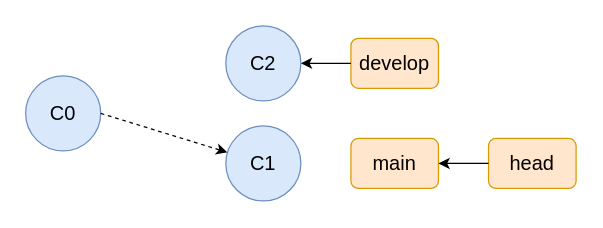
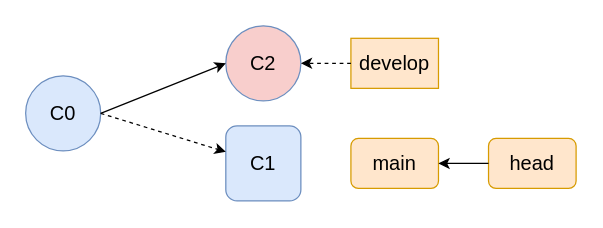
  <mxCell id="0" />
  <mxCell id="1" parent="0" />
  <mxCell id="2" value="&lt;font style=&quot;font-size: 16px&quot;&gt;C0&lt;/font&gt;" style="ellipse;whiteSpace=wrap;html=1;fillColor=#dae8fc;strokeColor=#6c8ebf;" vertex="1" parent="1"><mxGeometry x="20" y="60" width="60" height="60" as="geometry" /></mxCell>
- <mxCell id="3" value="&lt;font style=&quot;font-size: 16px&quot;&gt;C1&lt;/font&gt;" style="ellipse;whiteSpace=wrap;html=1;fillColor=#dae8fc;strokeColor=#6c8ebf;" vertex="1" parent="1"><mxGeometry x="180" y="100" width="60" height="60" as="geometry" /></mxCell>
- <mxCell id="4" value="&lt;font style=&quot;font-size: 16px&quot;&gt;C2&lt;/font&gt;" style="ellipse;whiteSpace=wrap;html=1;fillColor=#dae8fc;strokeColor=#6c8ebf;" vertex="1" parent="1"><mxGeometry x="180" y="20" width="60" height="60" as="geometry" /></mxCell>
+ <mxCell id="3" value="&lt;font style=&quot;font-size: 16px&quot;&gt;C1&lt;/font&gt;" style="whiteSpace=wrap;html=1;fillColor=#dae8fc;strokeColor=#6c8ebf;rounded=1;" vertex="1" parent="1"><mxGeometry x="180" y="100" width="60" height="60" as="geometry" /></mxCell>
+ <mxCell id="4" value="&lt;font style=&quot;font-size: 16px&quot;&gt;C2&lt;/font&gt;" style="ellipse;whiteSpace=wrap;html=1;fillColor=#f8cecc;strokeColor=#6c8ebf;" vertex="1" parent="1"><mxGeometry x="180" y="20" width="60" height="60" as="geometry" /></mxCell>
  <mxCell id="5" value="" style="endArrow=classic;html=1;exitX=1;exitY=0.5;exitDx=0;exitDy=0;dashed=1;" edge="1" parent="1" source="2" target="3"><mxGeometry width="50" height="50" relative="1" as="geometry"><mxPoint x="300" y="360" as="sourcePoint" /><mxPoint x="350" y="310" as="targetPoint" /></mxGeometry></mxCell>
+ <mxCell id="6" value="" style="endArrow=classic;html=1;entryX=0;entryY=0.5;entryDx=0;entryDy=0;exitX=1;exitY=0.5;exitDx=0;exitDy=0;" edge="1" parent="1" source="2" target="4"><mxGeometry width="50" height="50" relative="1" as="geometry"><mxPoint x="60" y="130" as="sourcePoint" /><mxPoint x="60" y="230" as="targetPoint" /></mxGeometry></mxCell>
  <mxCell id="7" value="&lt;font style=&quot;font-size: 16px&quot;&gt;main&lt;/font&gt;" style="rounded=1;whiteSpace=wrap;html=1;fillColor=#ffe6cc;strokeColor=#d79b00;" vertex="1" parent="1"><mxGeometry x="280" y="110" width="70" height="40" as="geometry" /></mxCell>
  <mxCell id="8" value="&lt;font style=&quot;font-size: 16px&quot;&gt;head&lt;/font&gt;" style="rounded=1;whiteSpace=wrap;html=1;fillColor=#ffe6cc;strokeColor=#d79b00;" vertex="1" parent="1"><mxGeometry x="390" y="110" width="70" height="40" as="geometry" /></mxCell>
  <mxCell id="9" value="" style="endArrow=classic;html=1;entryX=1;entryY=0.5;entryDx=0;entryDy=0;exitX=0;exitY=0.5;exitDx=0;exitDy=0;" edge="1" parent="1" source="8" target="7"><mxGeometry width="50" height="50" relative="1" as="geometry"><mxPoint x="390" y="140" as="sourcePoint" /><mxPoint x="50" y="344" as="targetPoint" /></mxGeometry></mxCell>
- <mxCell id="10" value="&lt;font style=&quot;font-size: 16px&quot;&gt;develop&lt;/font&gt;" style="rounded=1;whiteSpace=wrap;html=1;fillColor=#ffe6cc;strokeColor=#d79b00;" vertex="1" parent="1"><mxGeometry x="280" y="30" width="70" height="40" as="geometry" /></mxCell>
- <mxCell id="11" value="" style="endArrow=classic;html=1;exitX=0;exitY=0.5;exitDx=0;exitDy=0;entryX=1;entryY=0.5;entryDx=0;entryDy=0;" edge="1" parent="1" source="10" target="4"><mxGeometry width="50" height="50" relative="1" as="geometry"><mxPoint x="170" y="130" as="sourcePoint" /><mxPoint x="160" y="280" as="targetPoint" /></mxGeometry></mxCell>
+ <mxCell id="10" value="&lt;font style=&quot;font-size: 16px&quot;&gt;develop&lt;/font&gt;" style="whiteSpace=wrap;html=1;fillColor=#ffe6cc;strokeColor=#d79b00;rounded=0;" vertex="1" parent="1"><mxGeometry x="280" y="30" width="70" height="40" as="geometry" /></mxCell>
+ <mxCell id="11" value="" style="endArrow=classic;html=1;exitX=0;exitY=0.5;exitDx=0;exitDy=0;entryX=1;entryY=0.5;entryDx=0;entryDy=0;dashed=1;" edge="1" parent="1" source="10" target="4"><mxGeometry width="50" height="50" relative="1" as="geometry"><mxPoint x="170" y="130" as="sourcePoint" /><mxPoint x="160" y="280" as="targetPoint" /></mxGeometry></mxCell>
